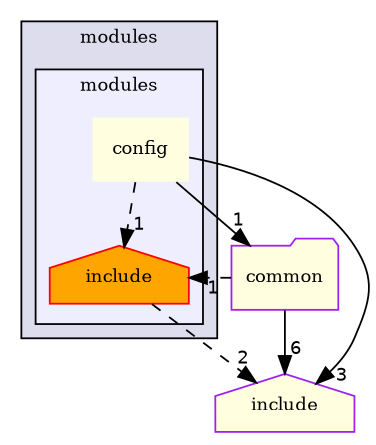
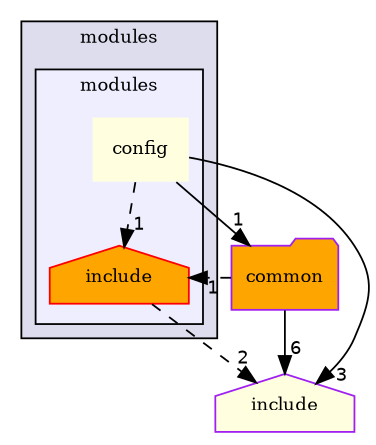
  digraph {
    compound=true
    fontname="DejaVu Serif"
    node [fontname="DejaVu Serif" fontsize=10 shape=house style=filled fillcolor=lightyellow color=red]
    edge [headlabel=1 labeldistance=1.5 labelfontname=Helvetica labelfontsize=10 style=dashed fontname="DejaVu Serif"]
    n1 [label=config shape=plaintext]
    n2 [fillcolor=orange label=include]
-   n3 [color=purple label=common shape=folder]
+   n3 [color=purple fillcolor=orange label=common shape=folder]
    n4 [label=include color=purple]
    subgraph cluster_1 {
      bgcolor="#ddddee"
      fontsize=10
      label=modules
      pencolor=black
      subgraph cluster_2 {
        bgcolor="#eeeeff"
        fontsize=10
        pencolor=black
        n1
        n2
      }
    }
    n1 -> n2
    n1 -> n3 [style=solid]
    n1 -> n4 [headlabel=3 style=solid]
    n2 -> n4 [headlabel=2]
    n3 -> n2
    n3 -> n4 [headlabel=6 style=solid]
  }
